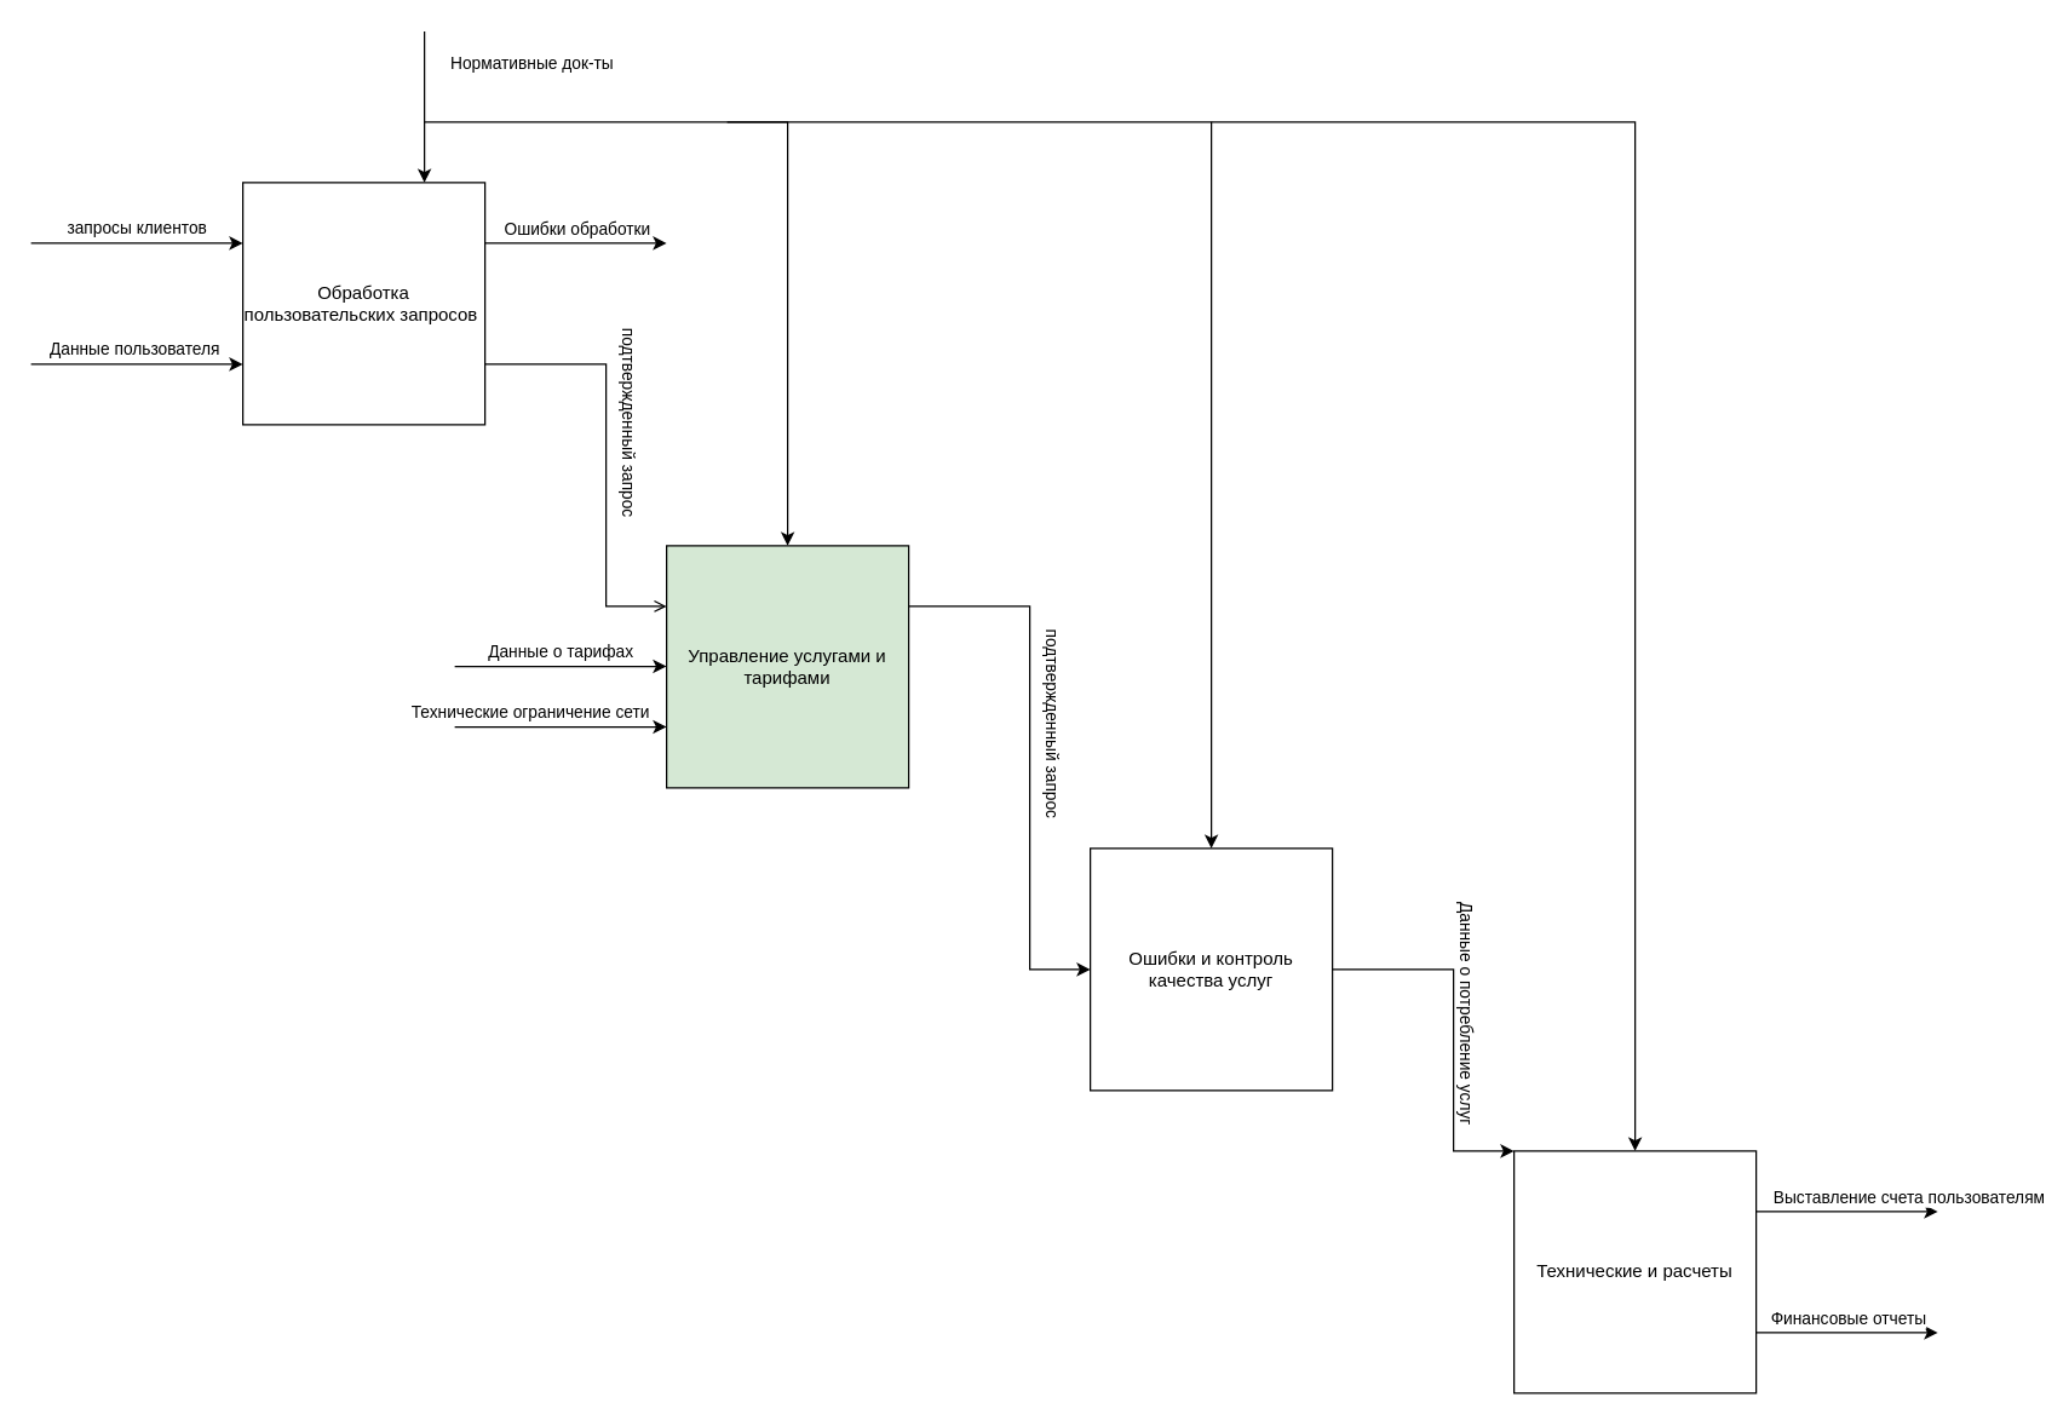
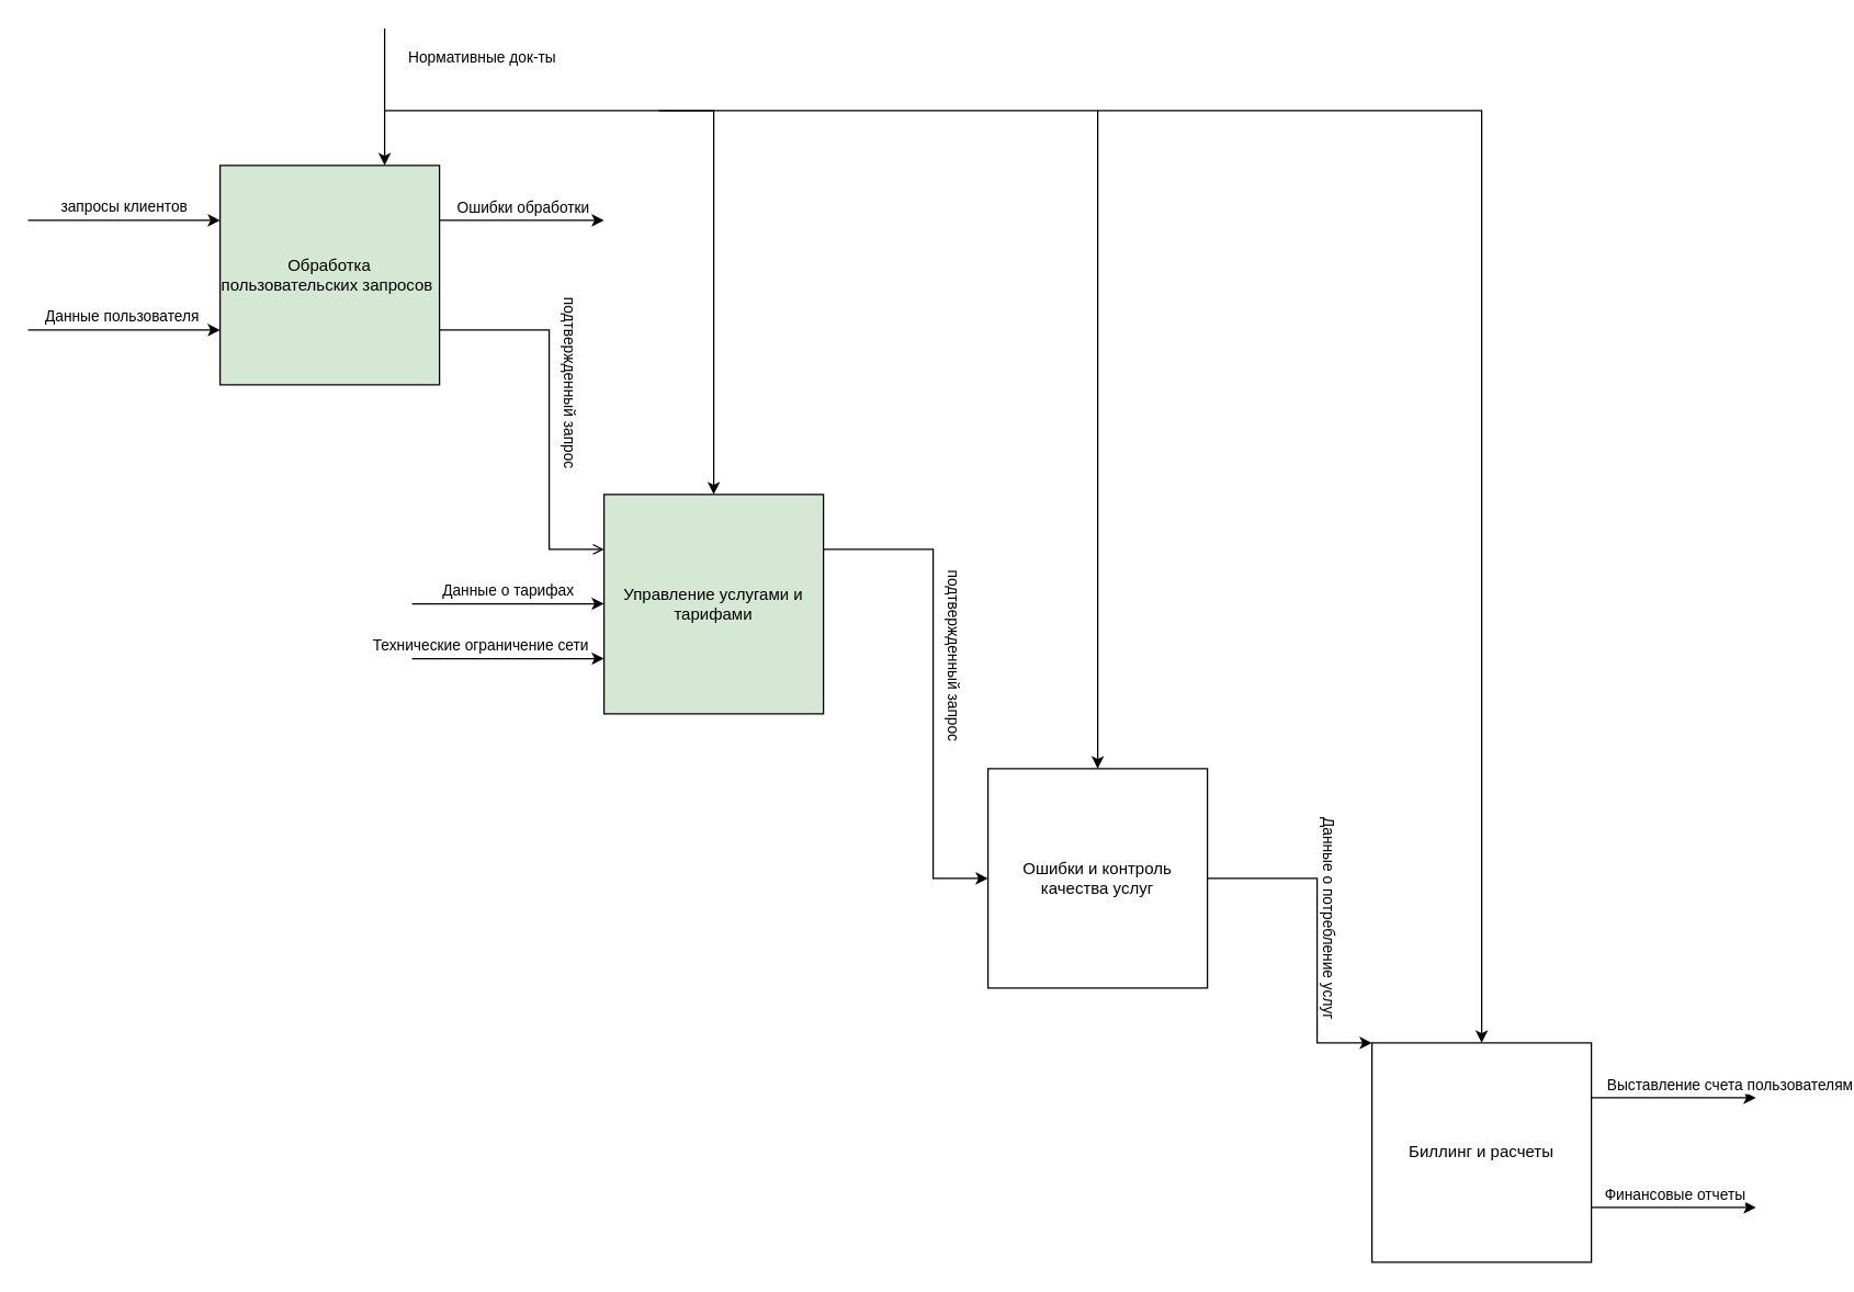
  <mxCell id="0" />
  <mxCell id="1" parent="0" />
- <mxCell id="2" value="Обработка пользовательских запросов&amp;nbsp;" style="whiteSpace=wrap;html=1;aspect=fixed;" parent="1" vertex="1"><mxGeometry x="160" y="120" width="160" height="160" as="geometry" /></mxCell>
+ <mxCell id="2" value="Обработка пользовательских запросов&amp;nbsp;" style="whiteSpace=wrap;html=1;aspect=fixed;fillColor=#d5e8d4;" parent="1" vertex="1"><mxGeometry x="160" y="120" width="160" height="160" as="geometry" /></mxCell>
  <mxCell id="3" value="Управление услугами и тарифами" style="whiteSpace=wrap;html=1;aspect=fixed;fillColor=#d5e8d4;" parent="1" vertex="1"><mxGeometry x="440" y="360" width="160" height="160" as="geometry" /></mxCell>
  <mxCell id="4" value="" style="edgeStyle=orthogonalEdgeStyle;rounded=0;orthogonalLoop=1;jettySize=auto;html=1;entryX=0;entryY=0;entryDx=0;entryDy=0;" parent="1" source="6" target="21" edge="1"><mxGeometry relative="1" as="geometry"><Array as="points"><mxPoint x="960" y="640" /><mxPoint x="960" y="760" /></Array></mxGeometry></mxCell>
  <mxCell id="5" value="Данные о потребление услуг" style="edgeLabel;html=1;align=center;verticalAlign=middle;resizable=0;points=[];rotation=90;" parent="4" vertex="1" connectable="0"><mxGeometry x="-0.1" y="-1" relative="1" as="geometry"><mxPoint x="11" as="offset" /></mxGeometry></mxCell>
  <mxCell id="6" value="Ошибки и контроль качества услуг" style="whiteSpace=wrap;html=1;aspect=fixed;" parent="1" vertex="1"><mxGeometry x="720" y="560" width="160" height="160" as="geometry" /></mxCell>
  <mxCell id="7" value="запросы клиентов" style="endArrow=classic;html=1;rounded=0;entryX=0;entryY=0.25;entryDx=0;entryDy=0;" parent="1" target="2" edge="1"><mxGeometry y="10" width="50" height="50" relative="1" as="geometry"><mxPoint x="20" y="160" as="sourcePoint" /><mxPoint x="430" y="330" as="targetPoint" /><mxPoint as="offset" /></mxGeometry></mxCell>
  <mxCell id="8" value="Данные пользователя&amp;nbsp;" style="endArrow=classic;html=1;rounded=0;entryX=0;entryY=0.25;entryDx=0;entryDy=0;" parent="1" edge="1"><mxGeometry y="10" width="50" height="50" relative="1" as="geometry"><mxPoint x="20" y="240" as="sourcePoint" /><mxPoint x="160" y="240" as="targetPoint" /><Array as="points"><mxPoint x="90" y="240" /></Array><mxPoint as="offset" /></mxGeometry></mxCell>
  <mxCell id="9" value="" style="endArrow=classic;html=1;rounded=0;entryX=0.75;entryY=0;entryDx=0;entryDy=0;" parent="1" target="2" edge="1"><mxGeometry width="50" height="50" relative="1" as="geometry"><mxPoint x="280" y="20" as="sourcePoint" /><mxPoint x="430" y="330" as="targetPoint" /></mxGeometry></mxCell>
  <mxCell id="10" value="Нормативные док-ты" style="edgeLabel;html=1;align=center;verticalAlign=middle;resizable=0;points=[];rotation=0;" parent="9" vertex="1" connectable="0"><mxGeometry x="-0.54" y="1" relative="1" as="geometry"><mxPoint x="69" y="-3" as="offset" /></mxGeometry></mxCell>
  <mxCell id="11" value="" style="endArrow=classic;html=1;rounded=0;entryX=0.5;entryY=0;entryDx=0;entryDy=0;endSize=6;strokeWidth=1;" parent="1" target="3" edge="1"><mxGeometry width="50" height="50" relative="1" as="geometry"><mxPoint x="280" y="80" as="sourcePoint" /><mxPoint x="430" y="330" as="targetPoint" /><Array as="points"><mxPoint x="520" y="80" /></Array></mxGeometry></mxCell>
  <mxCell id="12" value="" style="endArrow=classic;html=1;rounded=0;entryX=0.5;entryY=0;entryDx=0;entryDy=0;" parent="1" target="6" edge="1"><mxGeometry width="50" height="50" relative="1" as="geometry"><mxPoint x="480" y="80" as="sourcePoint" /><mxPoint x="430" y="330" as="targetPoint" /><Array as="points"><mxPoint x="800" y="80" /></Array></mxGeometry></mxCell>
  <mxCell id="13" value="" style="endArrow=open;html=1;rounded=0;exitX=1;exitY=0.75;exitDx=0;exitDy=0;entryX=0;entryY=0.25;entryDx=0;entryDy=0;" parent="1" source="2" target="3" edge="1"><mxGeometry width="50" height="50" relative="1" as="geometry"><mxPoint x="380" y="380" as="sourcePoint" /><mxPoint x="430" y="330" as="targetPoint" /><Array as="points"><mxPoint x="400" y="240" /><mxPoint x="400" y="400" /></Array></mxGeometry></mxCell>
  <mxCell id="14" value="подтвержденный запрос&amp;nbsp;" style="edgeLabel;html=1;align=center;verticalAlign=middle;resizable=0;points=[];rotation=90;" parent="13" vertex="1" connectable="0"><mxGeometry x="-0.034" relative="1" as="geometry"><mxPoint x="16" y="-16" as="offset" /></mxGeometry></mxCell>
  <mxCell id="15" value="" style="endArrow=classic;html=1;rounded=0;exitX=1;exitY=0.25;exitDx=0;exitDy=0;" parent="1" source="2" edge="1"><mxGeometry width="50" height="50" relative="1" as="geometry"><mxPoint x="400" y="200" as="sourcePoint" /><mxPoint x="440" y="160" as="targetPoint" /></mxGeometry></mxCell>
  <mxCell id="16" value="Ошибки обработки" style="edgeLabel;html=1;align=center;verticalAlign=middle;resizable=0;points=[];" parent="15" vertex="1" connectable="0"><mxGeometry x="-0.838" y="-1" relative="1" as="geometry"><mxPoint x="50" y="-11" as="offset" /></mxGeometry></mxCell>
  <mxCell id="17" value="Данные о тарифах" style="endArrow=classic;html=1;rounded=0;entryX=0;entryY=0.25;entryDx=0;entryDy=0;" parent="1" edge="1"><mxGeometry y="10" width="50" height="50" relative="1" as="geometry"><mxPoint x="300" y="439.71" as="sourcePoint" /><mxPoint x="440" y="439.71" as="targetPoint" /><mxPoint as="offset" /></mxGeometry></mxCell>
  <mxCell id="18" value="Технические ограничение сети" style="endArrow=classic;html=1;rounded=0;entryX=0;entryY=0.25;entryDx=0;entryDy=0;" parent="1" edge="1"><mxGeometry x="-0.286" y="10" width="50" height="50" relative="1" as="geometry"><mxPoint x="300" y="479.71" as="sourcePoint" /><mxPoint x="440" y="479.71" as="targetPoint" /><mxPoint as="offset" /></mxGeometry></mxCell>
  <mxCell id="19" value="" style="endArrow=classic;html=1;rounded=0;exitX=1;exitY=0.25;exitDx=0;exitDy=0;entryX=0;entryY=0.25;entryDx=0;entryDy=0;" parent="1" source="3" edge="1"><mxGeometry width="50" height="50" relative="1" as="geometry"><mxPoint x="600" y="480" as="sourcePoint" /><mxPoint x="720" y="640" as="targetPoint" /><Array as="points"><mxPoint x="680" y="400" /><mxPoint x="680" y="480" /><mxPoint x="680" y="560" /><mxPoint x="680" y="640" /></Array></mxGeometry></mxCell>
  <mxCell id="20" value="подтвержденный запрос&amp;nbsp;" style="edgeLabel;html=1;align=center;verticalAlign=middle;resizable=0;points=[];rotation=90;" parent="19" vertex="1" connectable="0"><mxGeometry x="-0.034" relative="1" as="geometry"><mxPoint x="16" y="-16" as="offset" /></mxGeometry></mxCell>
- <mxCell id="21" value="Технические и расчеты" style="whiteSpace=wrap;html=1;aspect=fixed;" parent="1" vertex="1"><mxGeometry x="1000" y="760" width="160" height="160" as="geometry" /></mxCell>
+ <mxCell id="21" value="Биллинг и расчеты" style="whiteSpace=wrap;html=1;aspect=fixed;" parent="1" vertex="1"><mxGeometry x="1000" y="760" width="160" height="160" as="geometry" /></mxCell>
  <mxCell id="22" value="" style="endArrow=classic;html=1;rounded=0;exitX=1;exitY=0.25;exitDx=0;exitDy=0;" parent="1" edge="1"><mxGeometry width="50" height="50" relative="1" as="geometry"><mxPoint x="1160" y="800" as="sourcePoint" /><mxPoint x="1280" y="800" as="targetPoint" /></mxGeometry></mxCell>
  <mxCell id="23" value="Выставление счета пользователям" style="edgeLabel;html=1;align=center;verticalAlign=middle;resizable=0;points=[];" parent="22" vertex="1" connectable="0"><mxGeometry x="-0.838" y="-1" relative="1" as="geometry"><mxPoint x="90" y="-11" as="offset" /></mxGeometry></mxCell>
  <mxCell id="24" value="" style="endArrow=classic;html=1;rounded=0;exitX=1;exitY=0.25;exitDx=0;exitDy=0;" parent="1" edge="1"><mxGeometry width="50" height="50" relative="1" as="geometry"><mxPoint x="1160" y="880" as="sourcePoint" /><mxPoint x="1280" y="880" as="targetPoint" /></mxGeometry></mxCell>
  <mxCell id="25" value="Финансовые отчеты" style="edgeLabel;html=1;align=center;verticalAlign=middle;resizable=0;points=[];" parent="24" vertex="1" connectable="0"><mxGeometry x="-0.838" y="-1" relative="1" as="geometry"><mxPoint x="50" y="-11" as="offset" /></mxGeometry></mxCell>
  <mxCell id="26" value="" style="endArrow=classic;html=1;rounded=0;entryX=0.5;entryY=0;entryDx=0;entryDy=0;" edge="1" parent="1" target="21"><mxGeometry width="50" height="50" relative="1" as="geometry"><mxPoint x="800" y="80" as="sourcePoint" /><mxPoint x="750" y="340" as="targetPoint" /><Array as="points"><mxPoint x="1080" y="80" /></Array></mxGeometry></mxCell>
